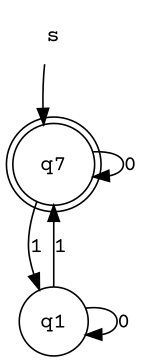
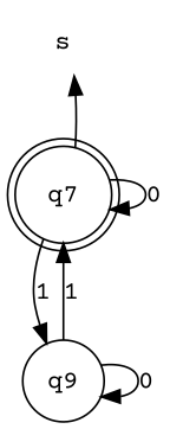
  digraph {
    fontname="Courier Prime"
    rankdir=TB
    node [fontname="Courier Prime"]
    edge [fontname="Courier Prime"]
    s [shape=none]
    n2 [label=q7 shape=doublecircle]
-   q1 [shape=circle]
-   s -> n2
+   q1 [shape=circle label=q9]
+   n2 -> s
    n2 -> n2 [label=0]
    n2 -> q1 [label=1]
    q1 -> n2 [label=1]
    q1 -> q1 [label=0]
  }
